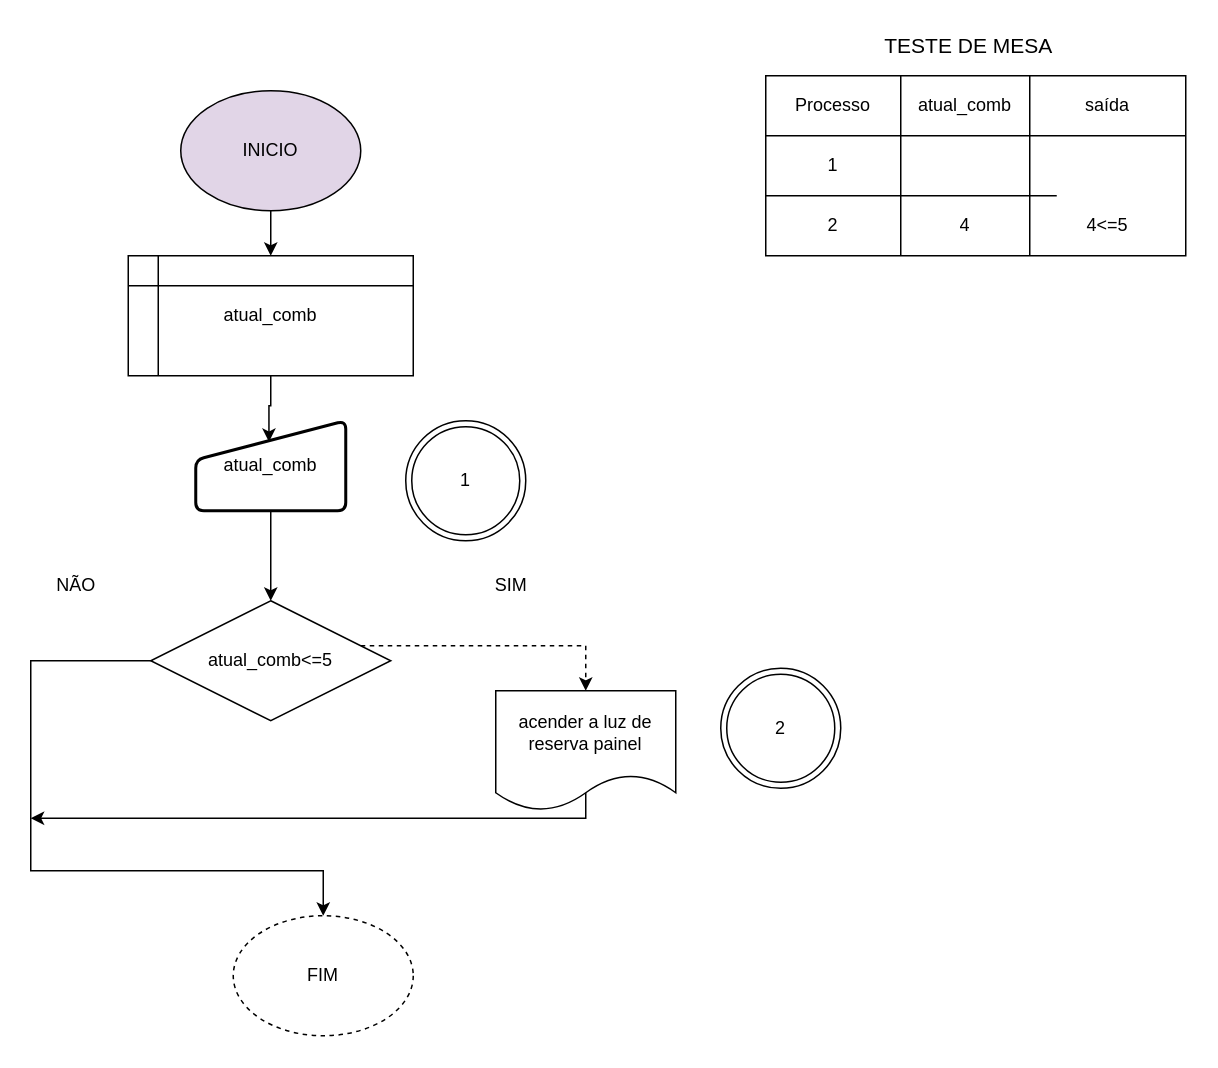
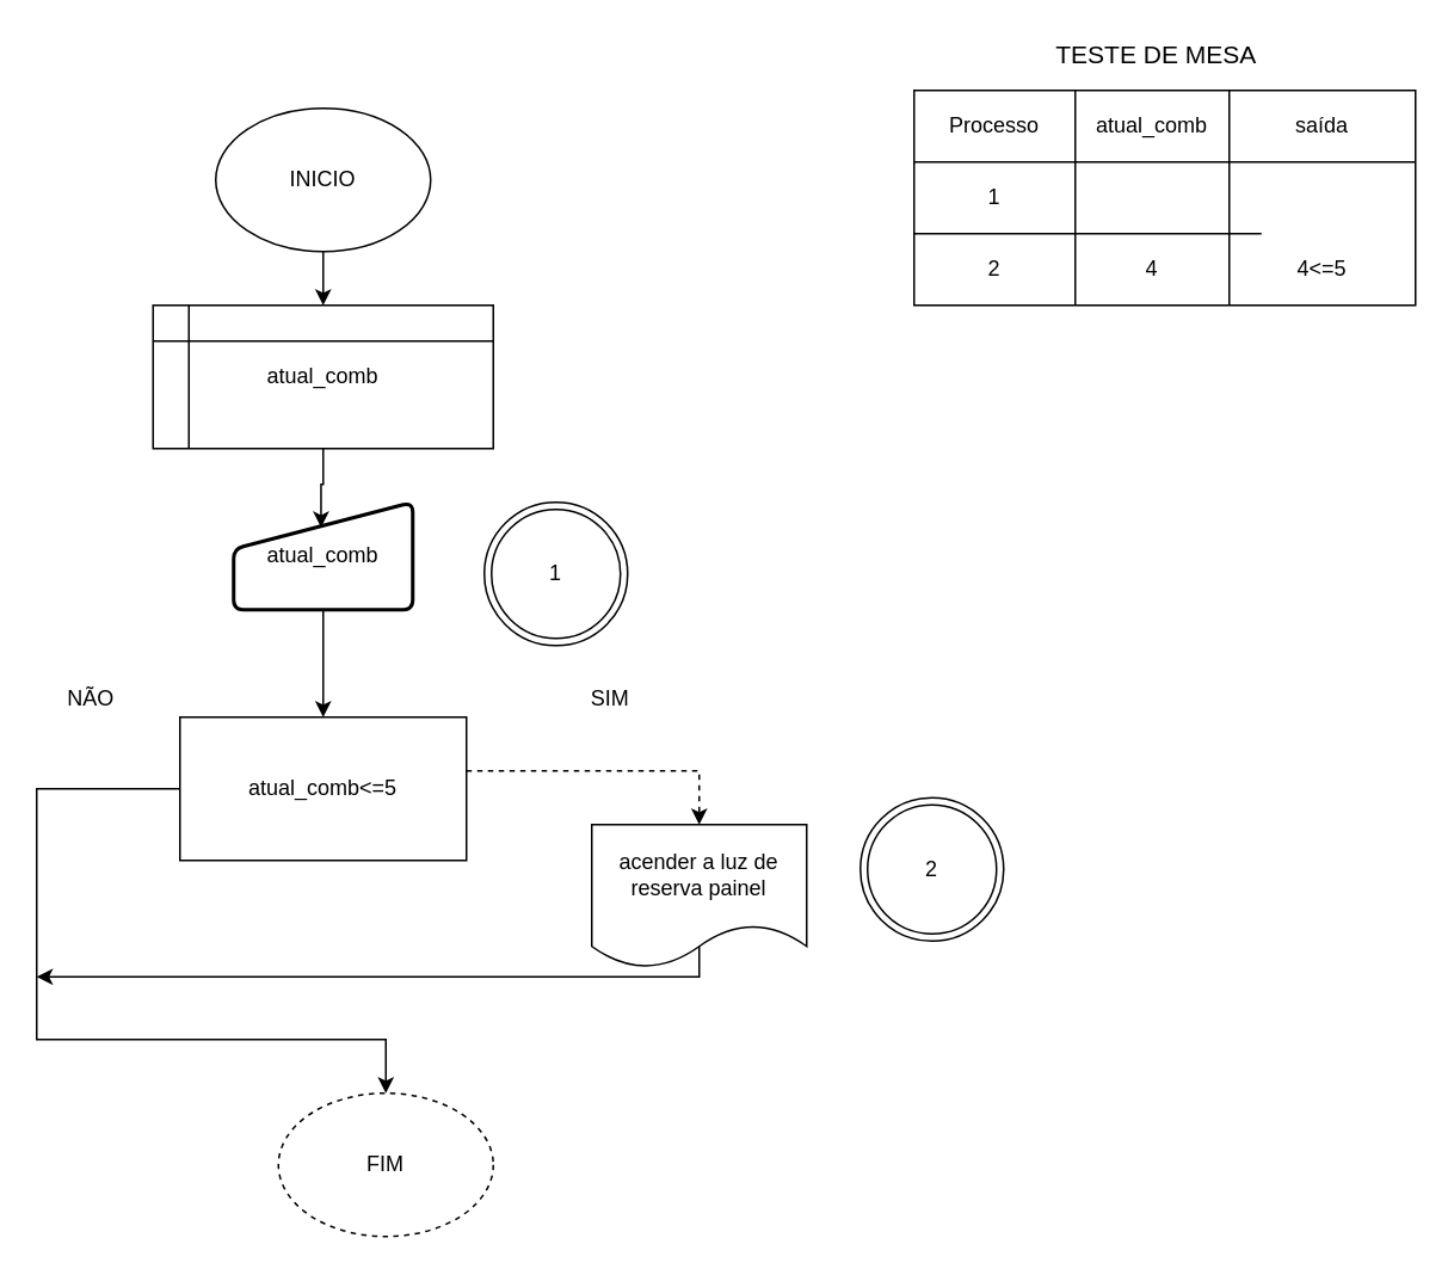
  <mxCell id="0" />
  <mxCell id="1" parent="0" />
  <mxCell id="2" style="edgeStyle=orthogonalEdgeStyle;rounded=0;orthogonalLoop=1;jettySize=auto;html=1;" edge="1" parent="1" source="3" target="5"><mxGeometry relative="1" as="geometry" /></mxCell>
- <mxCell id="3" value="INICIO" style="ellipse;whiteSpace=wrap;html=1;fillColor=#e1d5e7;" vertex="1" parent="1"><mxGeometry x="120" y="60" width="120" height="80" as="geometry" /></mxCell>
+ <mxCell id="3" value="INICIO" style="ellipse;whiteSpace=wrap;html=1;" vertex="1" parent="1"><mxGeometry x="120" y="60" width="120" height="80" as="geometry" /></mxCell>
  <mxCell id="4" style="edgeStyle=orthogonalEdgeStyle;rounded=0;orthogonalLoop=1;jettySize=auto;html=1;entryX=0.488;entryY=0.235;entryDx=0;entryDy=0;entryPerimeter=0;" edge="1" parent="1" source="5" target="7"><mxGeometry relative="1" as="geometry" /></mxCell>
  <mxCell id="5" value="atual_comb" style="shape=internalStorage;whiteSpace=wrap;html=1;backgroundOutline=1;" vertex="1" parent="1"><mxGeometry x="85" y="170" width="190" height="80" as="geometry" /></mxCell>
  <mxCell id="6" style="edgeStyle=orthogonalEdgeStyle;rounded=0;orthogonalLoop=1;jettySize=auto;html=1;" edge="1" parent="1" source="7" target="11"><mxGeometry relative="1" as="geometry"><Array as="points"><mxPoint x="180" y="370" /><mxPoint x="180" y="370" /></Array></mxGeometry></mxCell>
  <mxCell id="7" value="atual_comb" style="html=1;strokeWidth=2;shape=manualInput;whiteSpace=wrap;rounded=1;size=26;arcSize=11;" vertex="1" parent="1"><mxGeometry x="130" y="280" width="100" height="60" as="geometry" /></mxCell>
  <mxCell id="8" style="edgeStyle=orthogonalEdgeStyle;rounded=0;orthogonalLoop=1;jettySize=auto;html=1;exitX=0.5;exitY=1;exitDx=0;exitDy=0;" edge="1" parent="1" source="7" target="7"><mxGeometry relative="1" as="geometry" /></mxCell>
  <mxCell id="9" style="edgeStyle=orthogonalEdgeStyle;rounded=0;orthogonalLoop=1;jettySize=auto;html=1;entryX=0.5;entryY=0;entryDx=0;entryDy=0;" edge="1" parent="1" source="11" target="13"><mxGeometry relative="1" as="geometry"><mxPoint x="40" y="600" as="targetPoint" /><Array as="points"><mxPoint x="20" y="440" /><mxPoint x="20" y="580" /><mxPoint x="215" y="580" /></Array></mxGeometry></mxCell>
  <mxCell id="10" style="edgeStyle=orthogonalEdgeStyle;rounded=0;orthogonalLoop=1;jettySize=auto;html=1;entryX=0.5;entryY=0;entryDx=0;entryDy=0;dashed=1;" edge="1" parent="1" source="11" target="30"><mxGeometry relative="1" as="geometry"><mxPoint x="390" y="450" as="targetPoint" /><Array as="points"><mxPoint x="390" y="430" /></Array></mxGeometry></mxCell>
- <mxCell id="11" value="atual_comb&amp;lt;=5" style="rhombus;whiteSpace=wrap;html=1;" vertex="1" parent="1"><mxGeometry x="100" y="400" width="160" height="80" as="geometry" /></mxCell>
+ <mxCell id="11" value="atual_comb&amp;lt;=5" style="whiteSpace=wrap;html=1;rounded=0;" vertex="1" parent="1"><mxGeometry x="100" y="400" width="160" height="80" as="geometry" /></mxCell>
  <mxCell id="12" value="NÃO" style="text;html=1;align=center;verticalAlign=middle;resizable=0;points=[];autosize=1;" vertex="1" parent="1"><mxGeometry x="30" y="380" width="40" height="20" as="geometry" /></mxCell>
  <mxCell id="13" value="FIM" style="ellipse;whiteSpace=wrap;html=1;dashed=1;" vertex="1" parent="1"><mxGeometry x="155" y="610" width="120" height="80" as="geometry" /></mxCell>
  <mxCell id="14" style="edgeStyle=orthogonalEdgeStyle;rounded=0;orthogonalLoop=1;jettySize=auto;html=1;exitX=0.5;exitY=1;exitDx=0;exitDy=0;" edge="1" parent="1"><mxGeometry relative="1" as="geometry"><mxPoint x="20" y="545" as="targetPoint" /><mxPoint x="390" y="525" as="sourcePoint" /><Array as="points"><mxPoint x="390" y="545" /><mxPoint x="20" y="545" /></Array></mxGeometry></mxCell>
  <mxCell id="15" value="SIM" style="text;html=1;align=center;verticalAlign=middle;resizable=0;points=[];autosize=1;" vertex="1" parent="1"><mxGeometry x="320" y="380" width="40" height="20" as="geometry" /></mxCell>
  <mxCell id="16" value="1" style="ellipse;shape=doubleEllipse;whiteSpace=wrap;html=1;aspect=fixed;" vertex="1" parent="1"><mxGeometry x="270" y="280" width="80" height="80" as="geometry" /></mxCell>
  <mxCell id="17" value="2" style="ellipse;shape=doubleEllipse;whiteSpace=wrap;html=1;aspect=fixed;" vertex="1" parent="1"><mxGeometry x="480" y="445" width="80" height="80" as="geometry" /></mxCell>
  <mxCell id="18" value="" style="shape=table;html=1;whiteSpace=wrap;startSize=0;container=1;collapsible=0;childLayout=tableLayout;" vertex="1" parent="1"><mxGeometry x="510" y="50" width="280" height="120" as="geometry" /></mxCell>
  <mxCell id="19" value="" style="shape=partialRectangle;html=1;whiteSpace=wrap;collapsible=0;dropTarget=0;pointerEvents=0;fillColor=none;top=0;left=0;bottom=0;right=0;points=[[0,0.5],[1,0.5]];portConstraint=eastwest;" vertex="1" parent="18"><mxGeometry width="280" height="40" as="geometry" /></mxCell>
  <mxCell id="20" value="Processo" style="shape=partialRectangle;html=1;whiteSpace=wrap;connectable=0;fillColor=none;top=0;left=0;bottom=0;right=0;overflow=hidden;" vertex="1" parent="19"><mxGeometry width="90" height="40" as="geometry" /></mxCell>
  <mxCell id="21" value="atual_comb" style="shape=partialRectangle;html=1;whiteSpace=wrap;connectable=0;fillColor=none;top=0;left=0;bottom=0;right=0;overflow=hidden;" vertex="1" parent="19"><mxGeometry x="90" width="86" height="40" as="geometry" /></mxCell>
  <mxCell id="22" value="saída" style="shape=partialRectangle;html=1;whiteSpace=wrap;connectable=0;fillColor=none;top=0;left=0;bottom=0;right=0;overflow=hidden;" vertex="1" parent="19"><mxGeometry x="176" width="104" height="40" as="geometry" /></mxCell>
  <mxCell id="23" value="" style="shape=partialRectangle;html=1;whiteSpace=wrap;collapsible=0;dropTarget=0;pointerEvents=0;fillColor=none;top=0;left=0;bottom=0;right=0;points=[[0,0.5],[1,0.5]];portConstraint=eastwest;" vertex="1" parent="18"><mxGeometry y="40" width="280" height="40" as="geometry" /></mxCell>
  <mxCell id="24" value="1" style="shape=partialRectangle;html=1;whiteSpace=wrap;connectable=0;fillColor=none;top=0;left=0;bottom=0;right=0;overflow=hidden;" vertex="1" parent="23"><mxGeometry width="90" height="40" as="geometry" /></mxCell>
  <mxCell id="25" value="" style="shape=partialRectangle;html=1;whiteSpace=wrap;connectable=0;fillColor=none;top=0;left=0;bottom=0;right=0;overflow=hidden;" vertex="1" parent="23"><mxGeometry x="176" width="104" height="40" as="geometry" /></mxCell>
  <mxCell id="26" value="" style="shape=partialRectangle;html=1;whiteSpace=wrap;collapsible=0;dropTarget=0;pointerEvents=0;fillColor=none;top=0;left=0;bottom=0;right=0;points=[[0,0.5],[1,0.5]];portConstraint=eastwest;" vertex="1" parent="18"><mxGeometry y="80" width="280" height="40" as="geometry" /></mxCell>
  <mxCell id="27" value="2" style="shape=partialRectangle;html=1;whiteSpace=wrap;connectable=0;fillColor=none;top=0;left=0;bottom=0;right=0;overflow=hidden;" vertex="1" parent="26"><mxGeometry width="90" height="40" as="geometry" /></mxCell>
  <mxCell id="28" value="4" style="shape=partialRectangle;html=1;whiteSpace=wrap;connectable=0;fillColor=none;top=0;left=0;bottom=0;right=0;overflow=hidden;" vertex="1" parent="26"><mxGeometry x="90" width="86" height="40" as="geometry" /></mxCell>
  <mxCell id="29" value="4&amp;lt;=5" style="shape=partialRectangle;html=1;whiteSpace=wrap;connectable=0;fillColor=none;top=0;left=0;bottom=0;right=0;overflow=hidden;" vertex="1" parent="26"><mxGeometry x="176" width="104" height="40" as="geometry" /></mxCell>
  <mxCell id="30" value="acender a luz de reserva painel" style="shape=document;whiteSpace=wrap;html=1;boundedLbl=1;" vertex="1" parent="1"><mxGeometry x="330" y="460" width="120" height="80" as="geometry" /></mxCell>
  <mxCell id="31" value="&lt;font style=&quot;font-size: 14px&quot;&gt;TESTE DE MESA&lt;/font&gt;" style="text;html=1;align=center;verticalAlign=middle;resizable=0;points=[];autosize=1;" vertex="1" parent="1"><mxGeometry x="580" y="20" width="130" height="20" as="geometry" /></mxCell>
